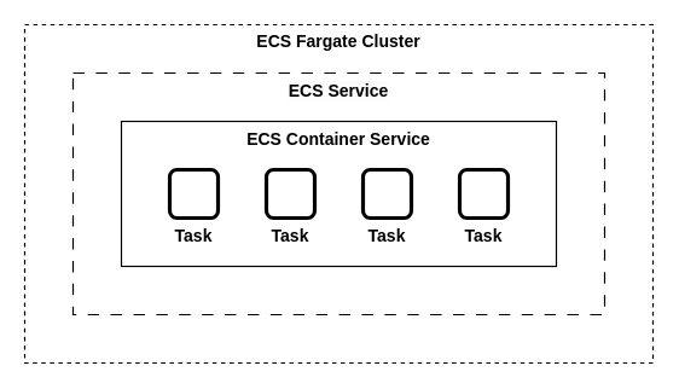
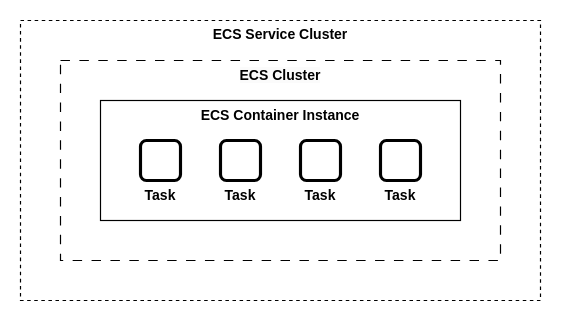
  <mxCell id="0" />
  <mxCell id="1" parent="0" />
- <mxCell id="2" value="ECS Fargate Cluster" style="rounded=0;whiteSpace=wrap;html=1;fillColor=none;dashed=1;strokeWidth=1.181;fontStyle=1;fontSize=14;verticalAlign=top;spacing=1.968;" vertex="1" parent="1"><mxGeometry x="20" y="20" width="520" height="280" as="geometry" /></mxCell>
- <mxCell id="3" value="&lt;span style=&quot;color: rgb(0, 0, 0); font-family: Helvetica; font-size: 14px; font-style: normal; font-variant-ligatures: normal; font-variant-caps: normal; font-weight: 700; letter-spacing: normal; orphans: 2; text-align: center; text-indent: 0px; text-transform: none; widows: 2; word-spacing: 0px; -webkit-text-stroke-width: 0px; white-space: normal; background-color: rgb(251, 251, 251); text-decoration-thickness: initial; text-decoration-style: initial; text-decoration-color: initial; float: none; display: inline !important;&quot;&gt;ECS Service&lt;/span&gt;&lt;div style=&quot;font-size: 14px;&quot;&gt;&lt;br style=&quot;font-size: 14px;&quot;&gt;&lt;/div&gt;" style="rounded=0;whiteSpace=wrap;html=1;strokeWidth=1.181;verticalAlign=top;fontSize=14;dashed=1;dashPattern=8 8;fillColor=none;" vertex="1" parent="1"><mxGeometry x="60" y="60" width="440" height="200" as="geometry" /></mxCell>
- <mxCell id="4" value="&lt;div style=&quot;font-size: 14px;&quot;&gt;&lt;b&gt;ECS Container Service&lt;/b&gt;&lt;/div&gt;" style="rounded=0;whiteSpace=wrap;html=1;strokeWidth=1.181;verticalAlign=top;fontSize=14;fillColor=none;" vertex="1" parent="1"><mxGeometry x="100" y="100" width="360" height="120" as="geometry" /></mxCell>
+ <mxCell id="2" value="ECS Service Cluster" style="rounded=0;whiteSpace=wrap;html=1;fillColor=none;dashed=1;strokeWidth=1.181;fontStyle=1;fontSize=14;verticalAlign=top;spacing=1.968;" vertex="1" parent="1"><mxGeometry x="20" y="20" width="520" height="280" as="geometry" /></mxCell>
+ <mxCell id="3" value="&lt;span style=&quot;color: rgb(0, 0, 0); font-family: Helvetica; font-size: 14px; font-style: normal; font-variant-ligatures: normal; font-variant-caps: normal; font-weight: 700; letter-spacing: normal; orphans: 2; text-align: center; text-indent: 0px; text-transform: none; widows: 2; word-spacing: 0px; -webkit-text-stroke-width: 0px; white-space: normal; background-color: rgb(251, 251, 251); text-decoration-thickness: initial; text-decoration-style: initial; text-decoration-color: initial; float: none; display: inline !important;&quot;&gt;ECS Cluster&lt;/span&gt;&lt;div style=&quot;font-size: 14px;&quot;&gt;&lt;br style=&quot;font-size: 14px;&quot;&gt;&lt;/div&gt;" style="rounded=0;whiteSpace=wrap;html=1;strokeWidth=1.181;verticalAlign=top;fontSize=14;dashed=1;dashPattern=8 8;fillColor=none;" vertex="1" parent="1"><mxGeometry x="60" y="60" width="440" height="200" as="geometry" /></mxCell>
+ <mxCell id="4" value="&lt;div style=&quot;font-size: 14px;&quot;&gt;&lt;b&gt;ECS Container Instance&lt;/b&gt;&lt;/div&gt;" style="rounded=0;whiteSpace=wrap;html=1;strokeWidth=1.181;verticalAlign=top;fontSize=14;fillColor=none;" vertex="1" parent="1"><mxGeometry x="100" y="100" width="360" height="120" as="geometry" /></mxCell>
  <mxCell id="5" value="" style="group" vertex="1" connectable="0" parent="1"><mxGeometry x="140" y="140" width="40" height="70" as="geometry" /></mxCell>
  <mxCell id="6" value="" style="rounded=1;whiteSpace=wrap;html=1;strokeWidth=3.15;" vertex="1" parent="5"><mxGeometry width="40" height="40" as="geometry" /></mxCell>
  <mxCell id="7" value="Task" style="text;html=1;align=center;verticalAlign=middle;whiteSpace=wrap;rounded=0;fontStyle=1;fontSize=14;" vertex="1" parent="5"><mxGeometry y="40" width="40" height="30" as="geometry" /></mxCell>
  <mxCell id="8" value="" style="group" vertex="1" connectable="0" parent="1"><mxGeometry x="220" y="140" width="40" height="70" as="geometry" /></mxCell>
  <mxCell id="9" value="" style="rounded=1;whiteSpace=wrap;html=1;strokeWidth=3.15;" vertex="1" parent="8"><mxGeometry width="40" height="40" as="geometry" /></mxCell>
  <mxCell id="10" value="Task" style="text;html=1;align=center;verticalAlign=middle;whiteSpace=wrap;rounded=0;fontStyle=1;fontSize=14;" vertex="1" parent="8"><mxGeometry y="40" width="40" height="30" as="geometry" /></mxCell>
  <mxCell id="11" value="" style="group" vertex="1" connectable="0" parent="1"><mxGeometry x="300" y="140" width="40" height="70" as="geometry" /></mxCell>
  <mxCell id="12" value="" style="rounded=1;whiteSpace=wrap;html=1;strokeWidth=3.15;" vertex="1" parent="11"><mxGeometry width="40" height="40" as="geometry" /></mxCell>
  <mxCell id="13" value="Task" style="text;html=1;align=center;verticalAlign=middle;whiteSpace=wrap;rounded=0;fontStyle=1;fontSize=14;" vertex="1" parent="11"><mxGeometry y="40" width="40" height="30" as="geometry" /></mxCell>
  <mxCell id="14" value="" style="group" vertex="1" connectable="0" parent="1"><mxGeometry x="380" y="140" width="40" height="70" as="geometry" /></mxCell>
  <mxCell id="15" value="" style="rounded=1;whiteSpace=wrap;html=1;strokeWidth=3.15;" vertex="1" parent="14"><mxGeometry width="40" height="40" as="geometry" /></mxCell>
  <mxCell id="16" value="Task" style="text;html=1;align=center;verticalAlign=middle;whiteSpace=wrap;rounded=0;fontStyle=1;fontSize=14;" vertex="1" parent="14"><mxGeometry y="40" width="40" height="30" as="geometry" /></mxCell>
